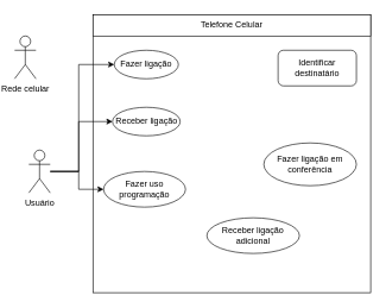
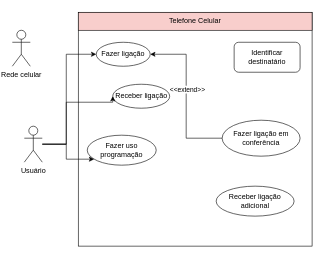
  <mxCell id="0" />
  <mxCell id="1" parent="0" />
  <mxCell id="2" value="" style="whiteSpace=wrap;html=1;aspect=fixed;" vertex="1" parent="1"><mxGeometry x="130" y="20" width="390" height="390" as="geometry" /></mxCell>
- <mxCell id="3" value="Telefone Celular" style="rounded=0;whiteSpace=wrap;html=1;" vertex="1" parent="1"><mxGeometry x="130" y="20" width="390" height="30" as="geometry" /></mxCell>
+ <mxCell id="3" value="Telefone Celular" style="rounded=0;whiteSpace=wrap;html=1;fillColor=#f8cecc;" vertex="1" parent="1"><mxGeometry x="130" y="20" width="390" height="30" as="geometry" /></mxCell>
  <mxCell id="4" value="Fazer ligação" style="ellipse;whiteSpace=wrap;html=1;" vertex="1" parent="1"><mxGeometry x="160" y="70" width="90" height="40" as="geometry" /></mxCell>
- <mxCell id="5" value="Receber ligação" style="ellipse;whiteSpace=wrap;html=1;" vertex="1" parent="1"><mxGeometry x="157.5" y="150" width="95" height="40" as="geometry" /></mxCell>
- <mxCell id="6" value="Fazer uso programação" style="ellipse;whiteSpace=wrap;html=1;" vertex="1" parent="1"><mxGeometry x="145" y="240" width="115" height="50" as="geometry" /></mxCell>
+ <mxCell id="5" value="Receber ligação" style="ellipse;whiteSpace=wrap;html=1;" vertex="1" parent="1"><mxGeometry x="187.5" y="140" width="95" height="40" as="geometry" /></mxCell>
+ <mxCell id="6" value="Fazer uso programação" style="ellipse;whiteSpace=wrap;html=1;" vertex="1" parent="1"><mxGeometry x="145" y="225" width="115" height="50" as="geometry" /></mxCell>
  <mxCell id="7" value="Identificar destinatário" style="whiteSpace=wrap;html=1;rounded=1;" vertex="1" parent="1"><mxGeometry x="390" y="70" width="110" height="50" as="geometry" /></mxCell>
+ <mxCell id="8" style="edgeStyle=orthogonalEdgeStyle;rounded=0;orthogonalLoop=1;jettySize=auto;html=1;entryX=1;entryY=0.5;entryDx=0;entryDy=0;" edge="1" parent="1" source="10" target="4"><mxGeometry relative="1" as="geometry" /></mxCell>
+ <mxCell id="9" value="&amp;lt;&amp;lt;extend&amp;gt;&amp;gt;" style="edgeLabel;html=1;align=center;verticalAlign=middle;resizable=0;points=[];" vertex="1" connectable="0" parent="8"><mxGeometry x="0.094" y="-1" relative="1" as="geometry"><mxPoint as="offset" /></mxGeometry></mxCell>
  <mxCell id="10" value="Fazer ligação em conferência" style="ellipse;whiteSpace=wrap;html=1;" vertex="1" parent="1"><mxGeometry x="370" y="200" width="130" height="60" as="geometry" /></mxCell>
- <mxCell id="11" value="Receber ligação adicional" style="ellipse;whiteSpace=wrap;html=1;" vertex="1" parent="1"><mxGeometry x="290" y="305" width="130" height="50" as="geometry" /></mxCell>
+ <mxCell id="11" value="Receber ligação adicional" style="ellipse;whiteSpace=wrap;html=1;" vertex="1" parent="1"><mxGeometry x="360" y="310" width="130" height="50" as="geometry" /></mxCell>
  <mxCell id="12" value="Rede celular" style="shape=umlActor;verticalLabelPosition=bottom;verticalAlign=top;html=1;outlineConnect=0;" vertex="1" parent="1"><mxGeometry x="20" y="50" width="30" height="60" as="geometry" /></mxCell>
  <mxCell id="13" style="edgeStyle=orthogonalEdgeStyle;rounded=0;orthogonalLoop=1;jettySize=auto;html=1;entryX=0;entryY=0.5;entryDx=0;entryDy=0;" edge="1" parent="1" source="16" target="4"><mxGeometry relative="1" as="geometry"><Array as="points"><mxPoint x="110" y="240" /><mxPoint x="110" y="90" /></Array></mxGeometry></mxCell>
  <mxCell id="14" style="edgeStyle=orthogonalEdgeStyle;rounded=0;orthogonalLoop=1;jettySize=auto;html=1;entryX=0;entryY=0.5;entryDx=0;entryDy=0;" edge="1" parent="1" source="16" target="5"><mxGeometry relative="1" as="geometry"><Array as="points"><mxPoint x="110" y="240" /><mxPoint x="110" y="170" /></Array></mxGeometry></mxCell>
  <mxCell id="15" style="edgeStyle=orthogonalEdgeStyle;rounded=0;orthogonalLoop=1;jettySize=auto;html=1;" edge="1" parent="1" source="16" target="6"><mxGeometry relative="1" as="geometry"><Array as="points"><mxPoint x="110" y="240" /><mxPoint x="110" y="265" /></Array></mxGeometry></mxCell>
  <mxCell id="16" value="Usuário" style="shape=umlActor;verticalLabelPosition=bottom;verticalAlign=top;html=1;outlineConnect=0;" vertex="1" parent="1"><mxGeometry x="40" y="210" width="30" height="60" as="geometry" /></mxCell>
